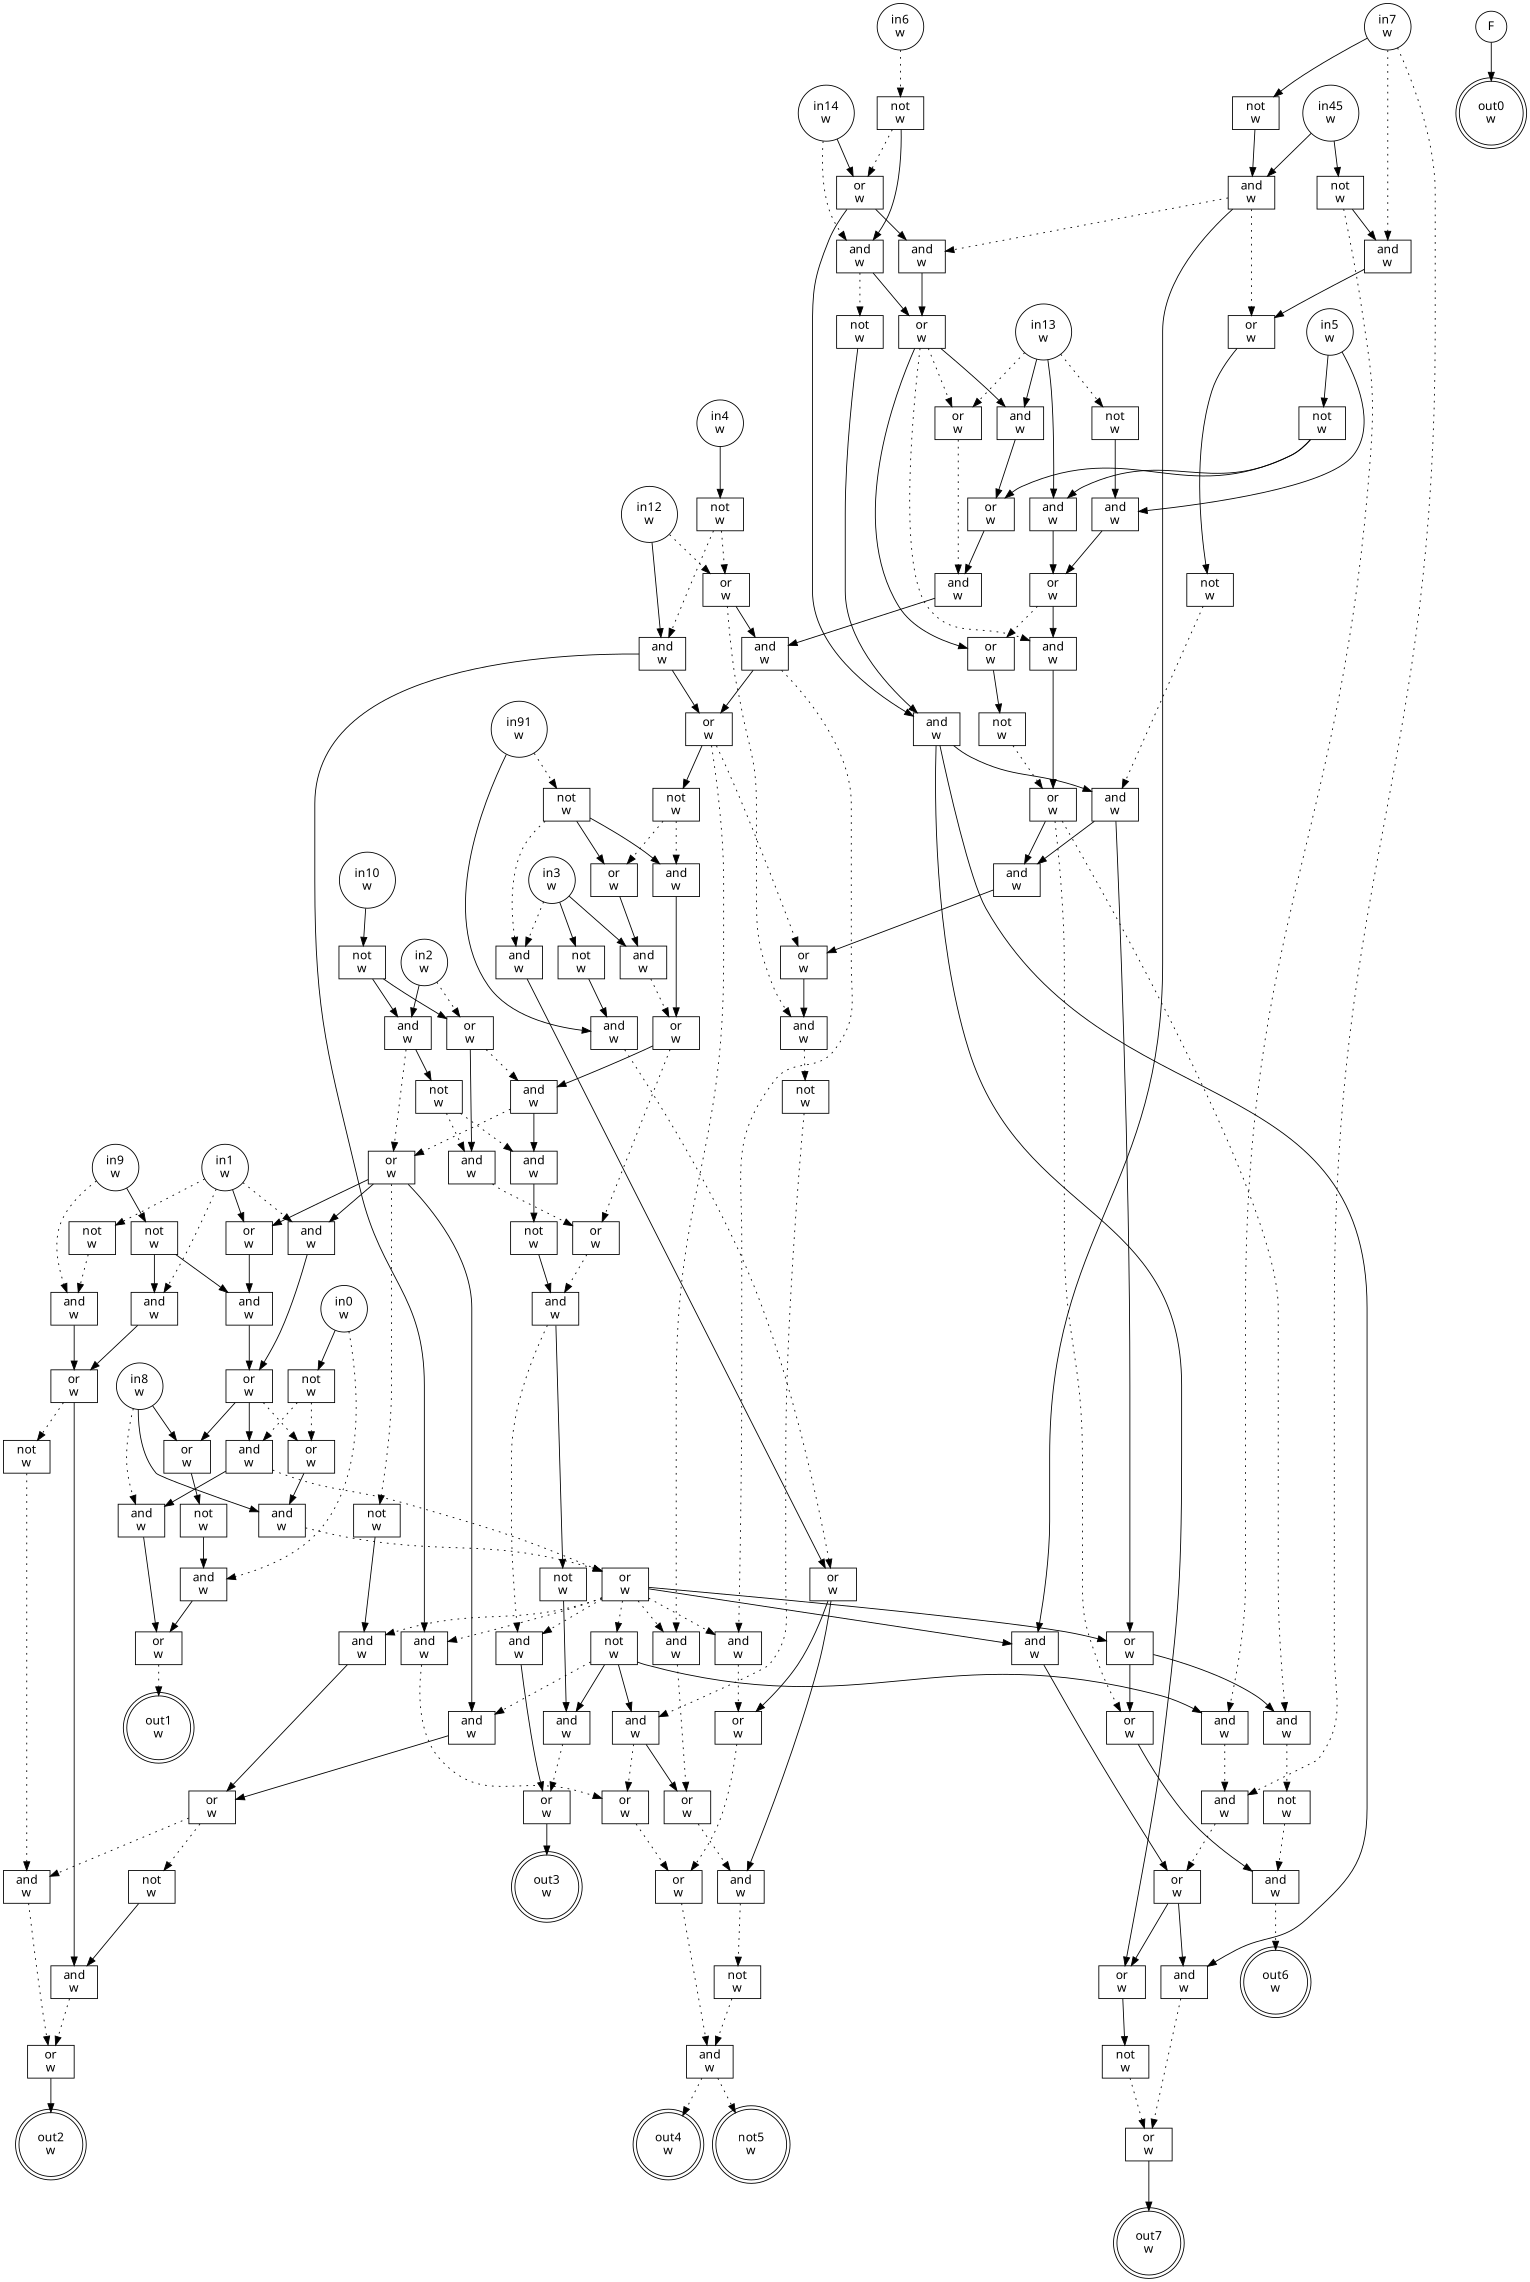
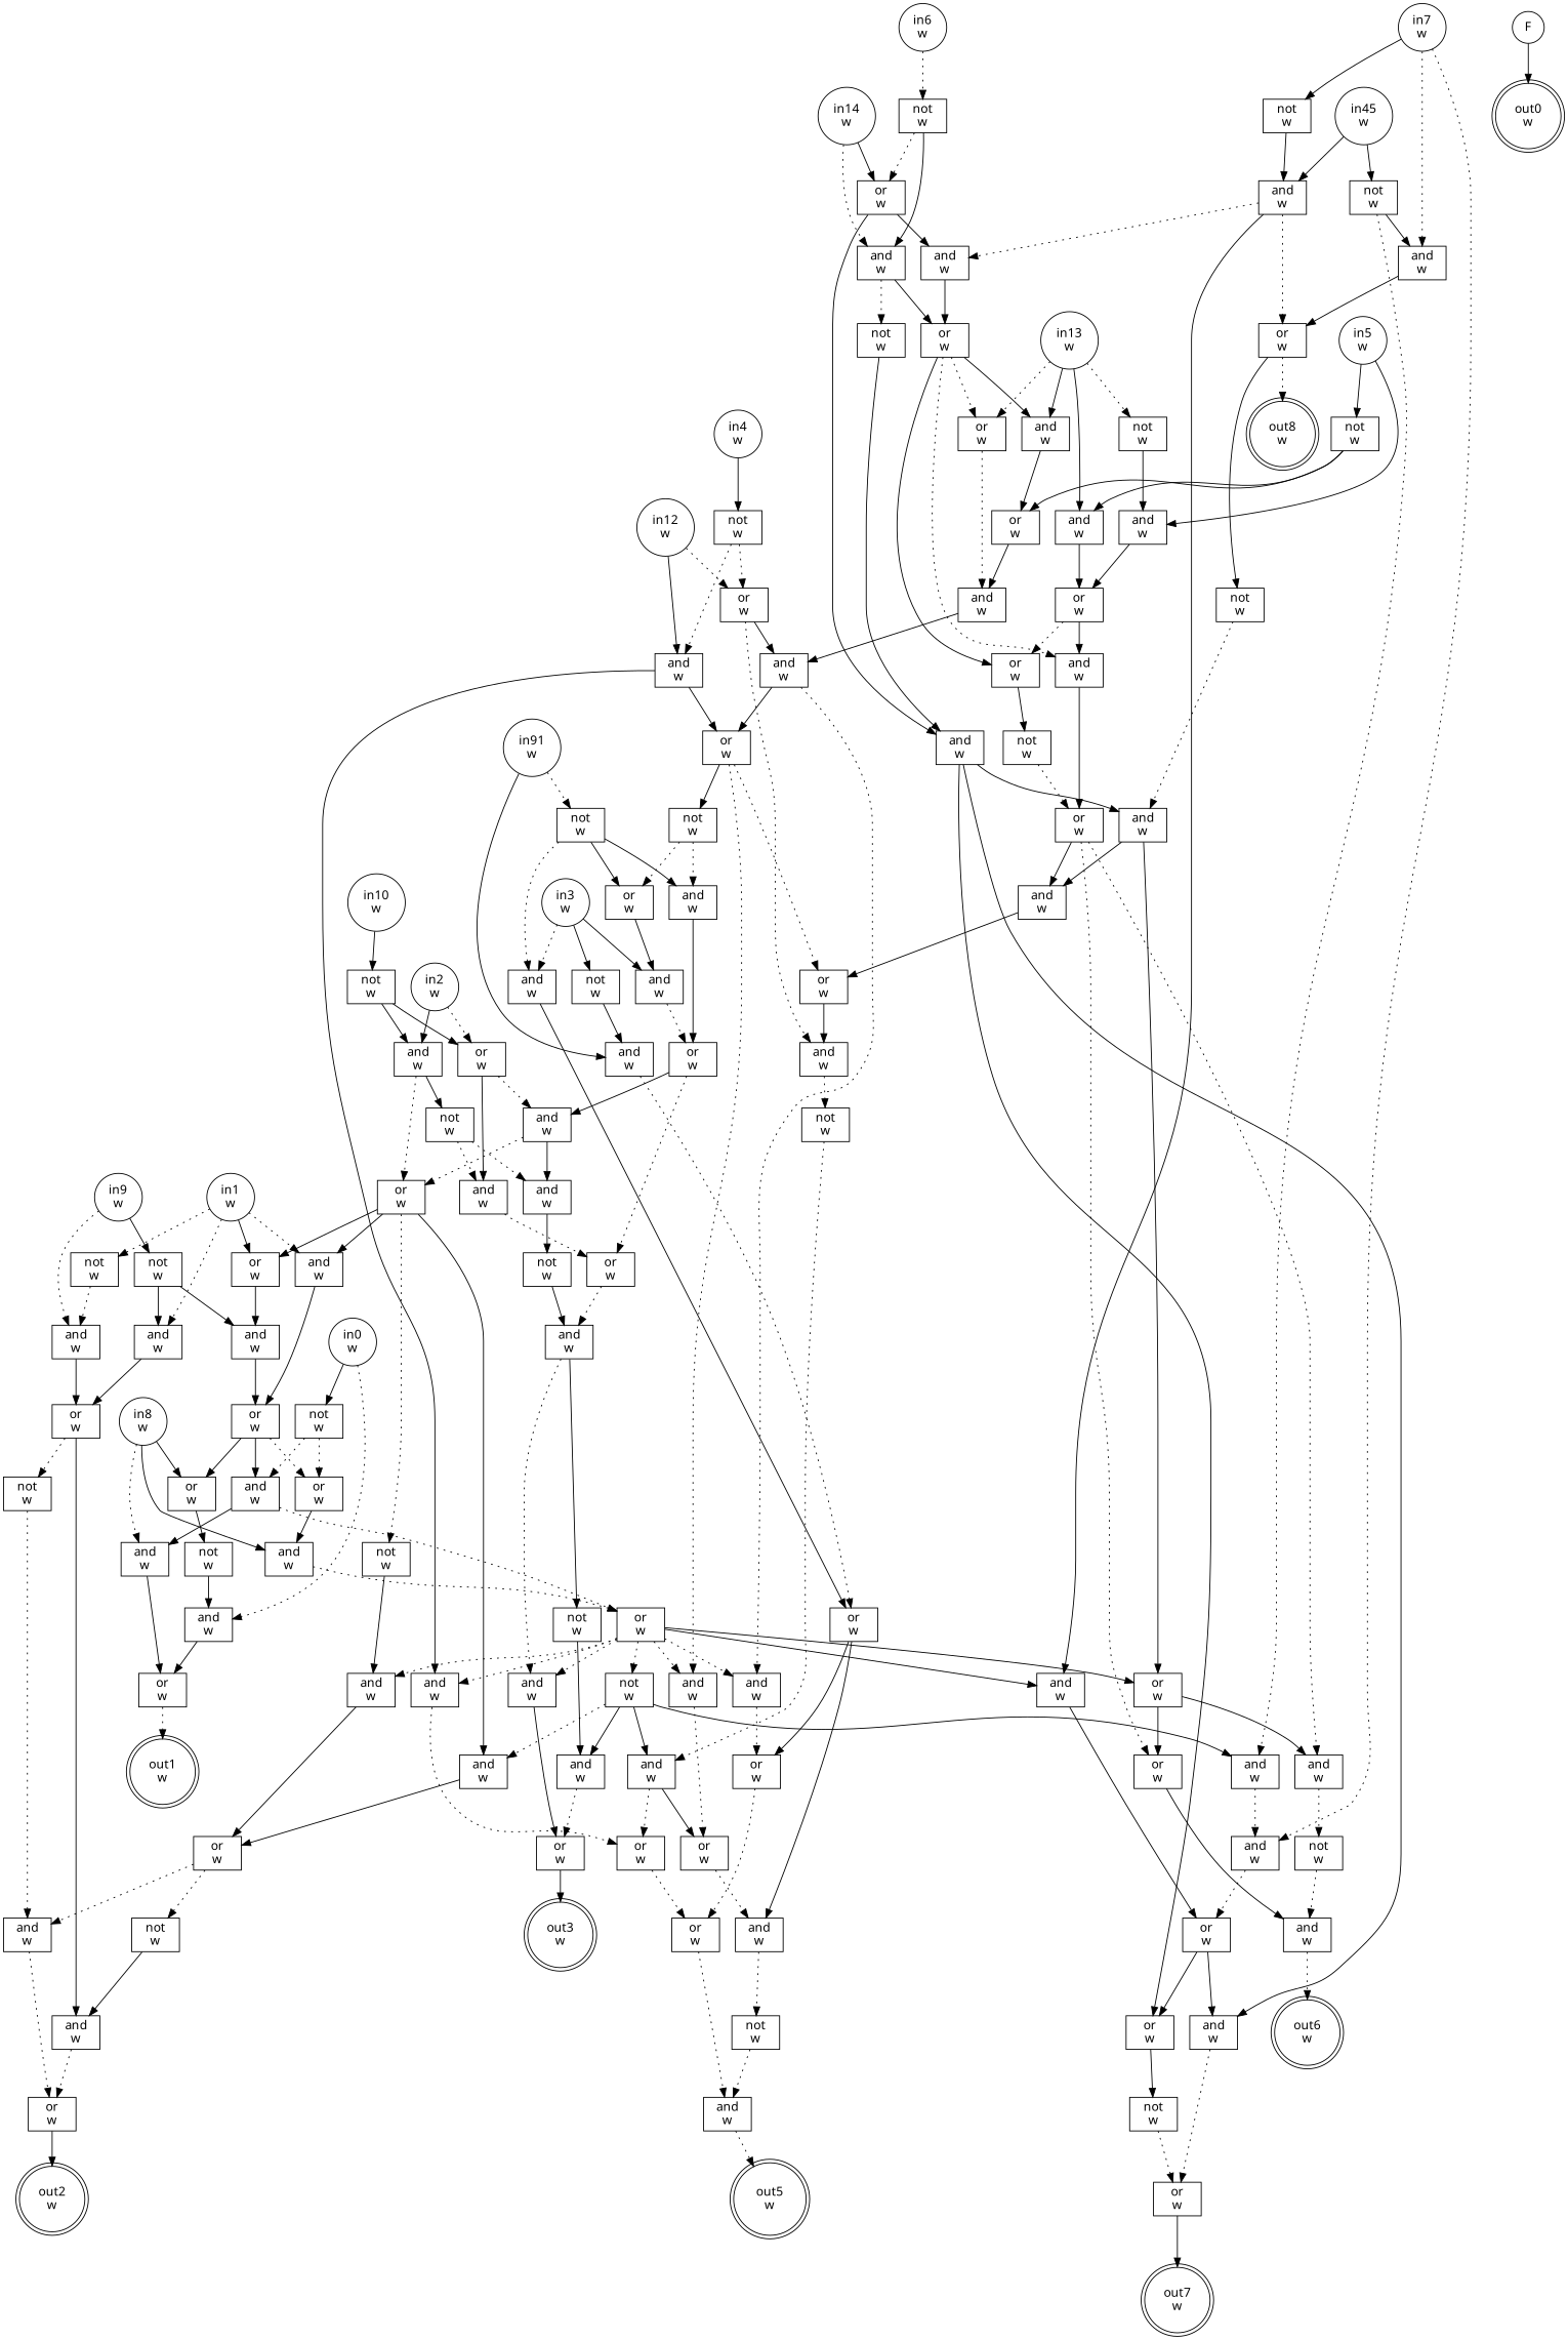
  digraph {
    node [fillcolor=white fontname=geneva shape=rect style=filled]
    edge [fontcolor=forestgreen fontname=Geneva style=solid]
    n1 [label="in0\nw" shape=circle]
    n2 [label="and\nw"]
    n3 [label="not\nw"]
    n4 [label="or\nw"]
    n5 [label="or\nw"]
    n6 [label="and\nw"]
    n7 [label="in1\nw" shape=circle]
    n8 [label="or\nw"]
    n9 [label="and\nw"]
    n10 [label="and\nw"]
    n11 [label="not\nw"]
    n12 [label="and\nw"]
    n13 [label="or\nw"]
    n14 [label="or\nw"]
    n15 [label="and\nw"]
    n16 [label="in2\nw" shape=circle]
    n17 [label="or\nw"]
    n18 [label="and\nw"]
    n19 [label="and\nw"]
    n20 [label="and\nw"]
    n21 [label="or\nw"]
    n22 [label="not\nw"]
    n23 [label="in3\nw" shape=circle]
    n24 [label="and\nw"]
    n25 [label="and\nw"]
    n26 [label="not\nw"]
    n27 [label="or\nw"]
    n28 [label="or\nw"]
    n29 [label="and\nw"]
    n30 [label="in4\nw" shape=circle]
    n31 [label="not\nw"]
    n32 [label="or\nw"]
    n33 [label="and\nw"]
    n34 [label="in5\nw" shape=circle]
    n35 [label="and\nw"]
    n36 [label="not\nw"]
    n37 [label="or\nw"]
    n38 [label="and\nw"]
    n39 [label="or\nw"]
    n40 [label="in6\nw" shape=circle]
    n41 [label="not\nw"]
    n42 [label="or\nw"]
    n43 [label="and\nw"]
    n44 [label="in7\nw" shape=circle]
    n45 [label="and\nw"]
    n46 [label="not\nw"]
    n47 [label="and\nw"]
    n48 [label="or\nw"]
    n49 [label="and\nw"]
    n50 [label="or\nw"]
    n51 [label="in8\nw" shape=circle]
    n52 [label="or\nw"]
    n53 [label="and\nw"]
    n54 [label="and\nw"]
    n55 [label="not\nw"]
    n56 [label="or\nw"]
    n57 [label="in9\nw" shape=circle]
    n58 [label="not\nw"]
    n59 [label="in10\nw" shape=circle]
    n60 [label="not\nw"]
    n61 [label="in91\nw" shape=circle]
    n62 [label="not\nw"]
    n63 [label="or\nw"]
    n64 [label="and\nw"]
    n65 [label="in12\nw" shape=circle]
    n66 [label="and\nw"]
    n67 [label="and\nw"]
    n68 [label="or\nw"]
    n69 [label="and\nw"]
    n70 [label="in13\nw" shape=circle]
    n71 [label="not\nw"]
    n72 [label="and\nw"]
    n73 [label="or\nw"]
    n74 [label="and\nw"]
    n75 [label="in14\nw" shape=circle]
    n76 [label="and\nw"]
    n77 [label="and\nw"]
    n78 [label="or\nw"]
    n79 [label="not\nw"]
    n80 [label="in45\nw" shape=circle]
    n81 [label="not\nw"]
    n82 [label="and\nw"]
    n83 [label="and\nw"]
    n84 [label=F shape=circle]
    n85 [label="out0\nw" shape=doublecircle]
    n86 [label="not\nw"]
+   n87 [label="out8\nw" shape=doublecircle]
    n88 [label="and\nw"]
    n89 [label="and\nw"]
    n90 [label="or\nw"]
    n91 [label="and\nw"]
    n92 [label="or\nw"]
    n93 [label="or\nw"]
    n94 [label="and\nw"]
    n95 [label="not\nw"]
    n96 [label="or\nw"]
    n97 [label="or\nw"]
    n98 [label="not\nw"]
    n99 [label="or\nw"]
    n100 [label="and\nw"]
    n101 [label="or\nw"]
    n102 [label="and\nw"]
    n103 [label="not\nw"]
    n104 [label="and\nw"]
    n105 [label="not\nw"]
    n106 [label="not\nw"]
    n107 [label="and\nw"]
    n108 [label="or\nw"]
    n109 [label="or\nw"]
    n110 [label="or\nw"]
    n111 [label="and\nw"]
    n112 [label="or\nw"]
    n113 [label="and\nw"]
    n114 [label="and\nw"]
    n115 [label="and\nw"]
    n116 [label="or\nw"]
    n117 [label="not\nw"]
    n118 [label="not\nw"]
    n119 [label="and\nw"]
    n120 [label="not\nw"]
    n121 [label="and\nw"]
    n122 [label="or\nw"]
    n123 [label="not\nw"]
    n124 [label="and\nw"]
    n125 [label="and\nw"]
    n126 [label="or\nw"]
    n127 [label="not\nw"]
    n128 [label="and\nw"]
    n129 [label="and\nw"]
    n130 [label="or\nw"]
    n131 [label="out1\nw" shape=doublecircle]
    n132 [label="not\nw"]
    n133 [label="out6\nw" shape=doublecircle]
    n134 [label="and\nw"]
    n135 [label="out3\nw" shape=doublecircle]
    n136 [label="not\nw"]
    n137 [label="out7\nw" shape=doublecircle]
-   n138 [label="out4\nw" shape=doublecircle]
-   n139 [label="not5\nw" shape=doublecircle]
+   n139 [label="out5\nw" shape=doublecircle]
    n140 [label="out2\nw" shape=doublecircle]
    n1 -> n2 [style=dotted]
    n1 -> n3
    n2 -> n4
    n3 -> n5 [style=dotted]
    n3 -> n6 [style=dotted]
    n4 -> n131 [style=dotted]
    n5 -> n53
    n6 -> n54
    n6 -> n56 [style=dotted]
    n7 -> n8
    n7 -> n9 [style=dotted]
    n7 -> n10 [style=dotted]
    n7 -> n11 [style=dotted]
    n8 -> n12
    n9 -> n13
    n10 -> n14
    n11 -> n15 [style=dotted]
    n12 -> n13
    n13 -> n5 [style=dotted]
    n13 -> n6
    n13 -> n52
    n14 -> n127 [style=dotted]
    n14 -> n128
    n15 -> n14
    n16 -> n17 [style=dotted]
    n16 -> n18
    n17 -> n19 [style=dotted]
    n17 -> n20
    n18 -> n21 [style=dotted]
    n18 -> n22
    n19 -> n21 [style=dotted]
    n19 -> n113
    n20 -> n112 [style=dotted]
    n21 -> n8
    n21 -> n9
    n21 -> n118 [style=dotted]
    n21 -> n119
    n22 -> n20 [style=dotted]
    n22 -> n113 [style=dotted]
    n23 -> n24
    n23 -> n25 [style=dotted]
    n23 -> n26
    n24 -> n27 [style=dotted]
    n25 -> n28
    n26 -> n29
    n27 -> n19
    n27 -> n112 [style=dotted]
    n28 -> n108
    n28 -> n115
    n29 -> n28 [style=dotted]
    n30 -> n31
    n31 -> n32 [style=dotted]
    n31 -> n33 [style=dotted]
    n32 -> n66
    n32 -> n67 [style=dotted]
    n33 -> n68
    n33 -> n69
    n34 -> n35
    n34 -> n36
    n35 -> n37
    n36 -> n38
    n36 -> n39
    n37 -> n93 [style=dotted]
    n37 -> n94
    n38 -> n37
    n39 -> n74
    n40 -> n41 [style=dotted]
    n41 -> n42 [style=dotted]
    n41 -> n43
    n42 -> n76
    n42 -> n77
    n43 -> n78
    n43 -> n79 [style=dotted]
    n44 -> n45 [style=dotted]
    n44 -> n46
    n44 -> n47 [style=dotted]
    n45 -> n48
    n46 -> n49
    n47 -> n50 [style=dotted]
    n48 -> n86
+   n48 -> n87 [style=dotted]
    n49 -> n48 [style=dotted]
    n49 -> n76 [style=dotted]
    n49 -> n83
    n50 -> n91
    n50 -> n92
    n51 -> n52
    n51 -> n53
    n51 -> n54 [style=dotted]
    n52 -> n55
    n53 -> n56 [style=dotted]
    n54 -> n4
    n55 -> n2
    n56 -> n69 [style=dotted]
    n56 -> n83
    n56 -> n90
    n56 -> n102 [style=dotted]
    n56 -> n107 [style=dotted]
    n56 -> n121 [style=dotted]
    n56 -> n124 [style=dotted]
    n56 -> n132 [style=dotted]
    n57 -> n15 [style=dotted]
    n57 -> n58
    n58 -> n10
    n58 -> n12
    n59 -> n60
    n60 -> n17
    n60 -> n18
    n61 -> n29
    n61 -> n62 [style=dotted]
    n62 -> n25 [style=dotted]
    n62 -> n63
    n62 -> n64
    n63 -> n24
    n64 -> n27
    n65 -> n32 [style=dotted]
    n65 -> n33
    n66 -> n68
    n66 -> n102 [style=dotted]
    n67 -> n105 [style=dotted]
    n68 -> n99 [style=dotted]
    n68 -> n106
    n68 -> n107 [style=dotted]
    n69 -> n109 [style=dotted]
    n70 -> n38
    n70 -> n71 [style=dotted]
    n70 -> n72
    n70 -> n73 [style=dotted]
    n71 -> n35
    n72 -> n39
    n73 -> n74 [style=dotted]
    n74 -> n66
    n75 -> n42
    n75 -> n43 [style=dotted]
    n76 -> n78
    n77 -> n88
    n77 -> n91
    n77 -> n92
    n78 -> n72
    n78 -> n73 [style=dotted]
    n78 -> n93
    n78 -> n94 [style=dotted]
    n79 -> n77
    n80 -> n49
    n80 -> n81
    n81 -> n45
    n81 -> n82 [style=dotted]
    n82 -> n47 [style=dotted]
    n83 -> n50
    n84 -> n85
    n86 -> n88 [style=dotted]
    n88 -> n89
    n88 -> n90
    n89 -> n99
    n90 -> n100
    n90 -> n101
    n91 -> n97 [style=dotted]
    n92 -> n98
    n93 -> n95
    n94 -> n96
    n95 -> n96 [style=dotted]
    n96 -> n89
    n96 -> n100 [style=dotted]
    n96 -> n101 [style=dotted]
    n97 -> n137
    n98 -> n97 [style=dotted]
    n99 -> n67
    n100 -> n103 [style=dotted]
    n101 -> n104
    n102 -> n108 [style=dotted]
    n103 -> n104 [style=dotted]
    n104 -> n133 [style=dotted]
    n105 -> n111 [style=dotted]
    n106 -> n63 [style=dotted]
    n106 -> n64 [style=dotted]
    n107 -> n110 [style=dotted]
    n108 -> n116 [style=dotted]
    n109 -> n116 [style=dotted]
    n110 -> n115 [style=dotted]
    n111 -> n109 [style=dotted]
    n111 -> n110
    n112 -> n114 [style=dotted]
    n113 -> n120
    n114 -> n123
    n114 -> n124 [style=dotted]
    n115 -> n117 [style=dotted]
    n116 -> n134 [style=dotted]
    n117 -> n134 [style=dotted]
    n118 -> n121
    n119 -> n122
    n120 -> n114
    n121 -> n122
    n122 -> n129 [style=dotted]
    n122 -> n136 [style=dotted]
    n123 -> n125
    n124 -> n126
    n125 -> n126 [style=dotted]
    n126 -> n135
    n127 -> n129 [style=dotted]
    n128 -> n130 [style=dotted]
    n129 -> n130 [style=dotted]
    n130 -> n140
    n132 -> n82
    n132 -> n111
    n132 -> n119 [style=dotted]
    n132 -> n125
-   n134 -> n138 [style=dotted]
    n134 -> n139 [style=dotted]
    n136 -> n128
  }
